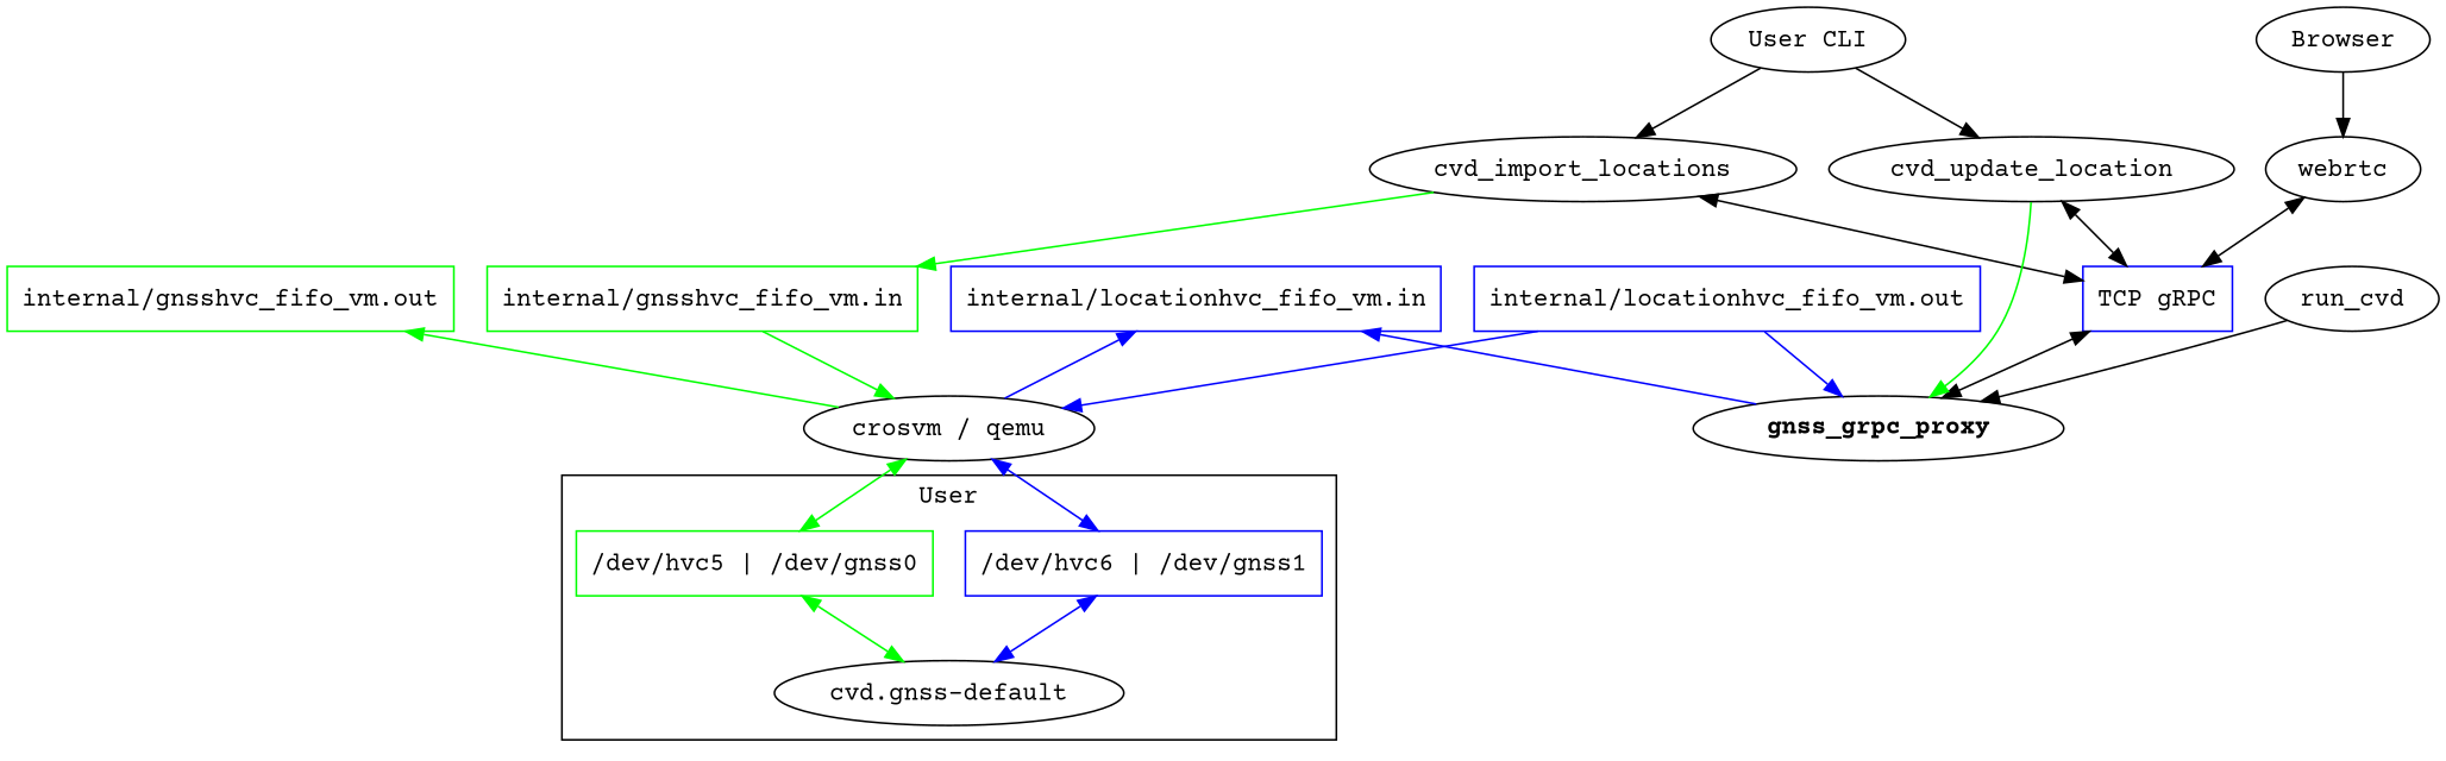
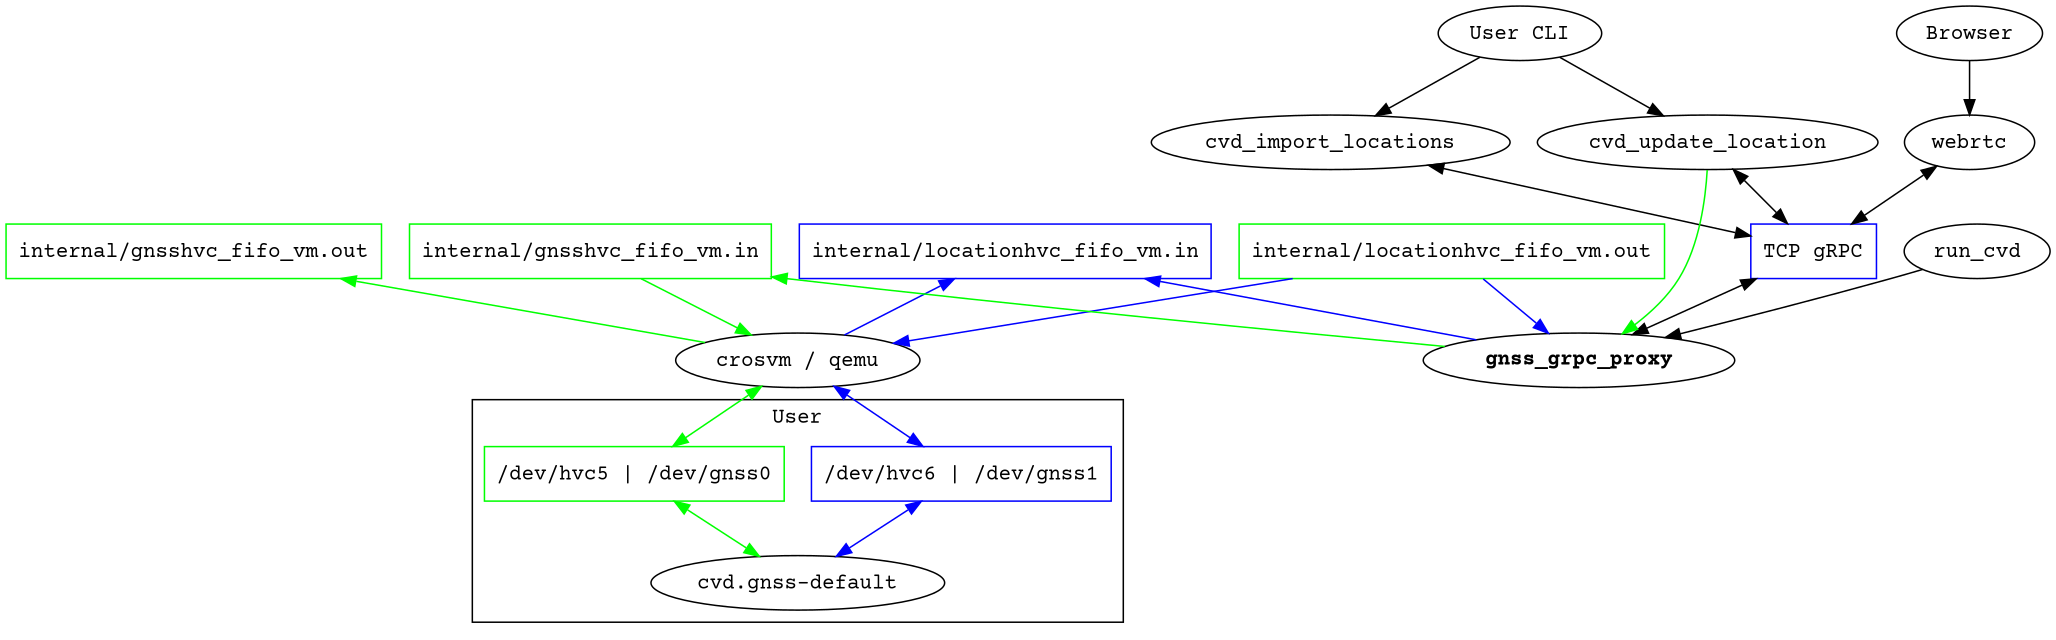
  digraph {
    fontname="Courier Prime"
    node [fontname="Courier Prime"]
    edge [fontname="Courier Prime"]
    n1 [color=green label="internal/gnsshvc_fifo_vm.in" shape=rectangle]
    n2 [color=green label="internal/gnsshvc_fifo_vm.out" shape=rectangle]
    n3 [color=blue label="internal/locationhvc_fifo_vm.in" shape=rectangle]
-   n4 [color=blue label="internal/locationhvc_fifo_vm.out" shape=rectangle]
+   n4 [color=green label="internal/locationhvc_fifo_vm.out" shape=rectangle]
    n5 [color=blue label="/dev/hvc6 | /dev/gnss1" shape=rectangle]
    n6 [color=green label="/dev/hvc5 | /dev/gnss0" shape=rectangle]
    n7 [label="cvd.gnss-default"]
    n8 [label="crosvm / qemu"]
    n9 [label=< <B>gnss_grpc_proxy</B> >]
    n10 [label=Browser]
    webrtc
    n12 [color=blue label="TCP gRPC" shape=rectangle]
    n13 [label="User CLI"]
    cvd_import_locations
    cvd_update_location
    run_cvd
    subgraph sub_1 {
      rank=same
      n1
      n2
      n3
      n4
    }
    subgraph cluster_2 {
      label=User
      n7
      subgraph sub_3 {
        label=Android
        rank=same
        n5
        n6
      }
    }
    n1 -> n8 [color=green]
    n3 -> n8 [color=blue dir=back]
    n3 -> n9 [color=blue dir=back]
    n4 -> n8 [color=blue]
    n4 -> n9 [color=blue]
    n5 -> n7 [color=blue dir=both]
    n6 -> n7 [color=green dir=both]
    n8 -> n2 [color=green]
    n8 -> n5 [color=blue dir=both]
    n8 -> n6 [color=green dir=both]
-   cvd_import_locations -> n1 [color=green]
+   n9 -> n1 [color=green]
    n10 -> webrtc
    webrtc -> n12 [dir=both]
    n12 -> n9 [dir=both]
    n13 -> cvd_import_locations
    n13 -> cvd_update_location
    cvd_import_locations -> n12 [dir=both]
    cvd_update_location -> n9 [color=green]
    cvd_update_location -> n12 [dir=both]
    run_cvd -> n9
  }
